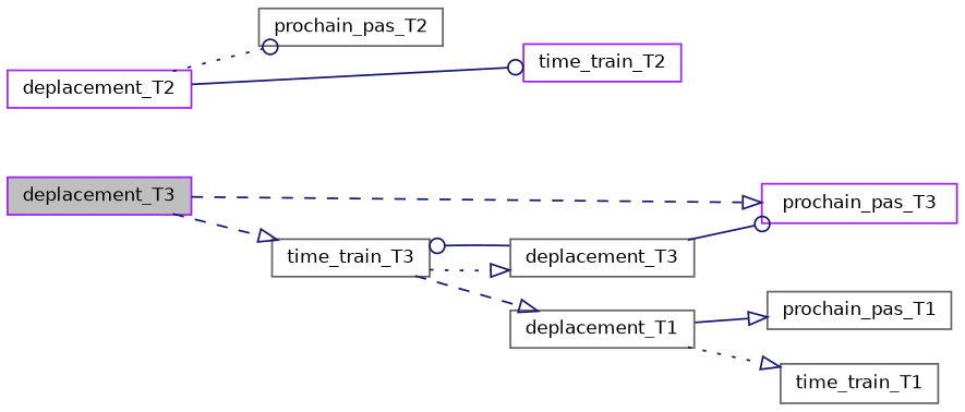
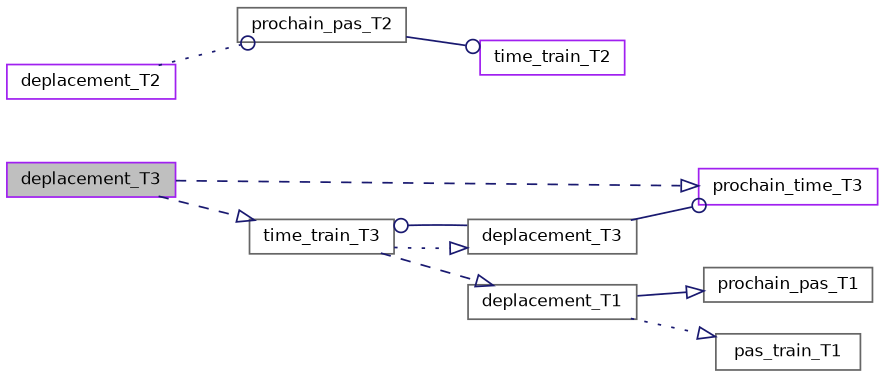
  digraph {
    rankdir=LR
    node [color=gray40 fillcolor=white fontname=Helvetica fontsize=10 shape=record style=filled]
    edge [arrowhead=onormal color=midnightblue fontname=Helvetica fontsize=10 labelfontname=Helvetica labelfontsize=10 style=solid]
    n1 [color=purple fillcolor=grey75 fontcolor=black height=0.2 label=deplacement_T3 width=0.4]
-   n2 [color=purple height=0.2 label=prochain_pas_T3 width=0.4]
+   n2 [color=purple height=0.2 label=prochain_time_T3 width=0.4]
    n3 [height=0.2 label=time_train_T3 width=0.4]
    n4 [height=0.2 label=deplacement_T1 width=0.4]
    n5 [height=0.2 label=deplacement_T3 width=0.4]
    n6 [height=0.2 label=prochain_pas_T1 width=0.4]
-   n7 [height=0.2 label=time_train_T1 width=0.4]
+   n7 [height=0.2 label=pas_train_T1 width=0.4]
    n8 [color=purple height=0.2 label=deplacement_T2 width=0.4]
    n9 [height=0.2 label=prochain_pas_T2 width=0.4]
    n10 [color=purple height=0.2 label=time_train_T2 width=0.4]
    n1 -> n2 [style=dashed]
    n1 -> n3 [style=dashed]
    n3 -> n4 [style=dashed]
    n3 -> n5 [style=dotted]
    n4 -> n6
    n4 -> n7 [style=dotted]
    n5 -> n2 [arrowhead=odot]
    n5 -> n3 [arrowhead=odot]
    n8 -> n9 [arrowhead=odot style=dotted]
-   n8 -> n10 [arrowhead=odot]
+   n9 -> n10 [arrowhead=odot]
  }
